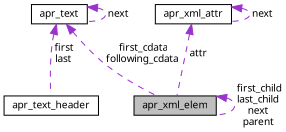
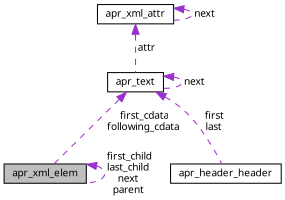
  digraph {
    fontname="Noto Sans"
    node [color=black fillcolor=white fontname="Noto Sans" fontsize=10 shape=record style=filled]
    edge [color=darkorchid3 dir=back fontname="Noto Sans" fontsize=10 labelfontname=Helvetica labelfontsize=10 style=dashed]
    n1 [fillcolor=grey75 fontcolor=black height=0.2 label=apr_xml_elem width=0.4]
-   n2 [height=0.2 label=apr_text_header width=0.4]
+   n2 [height=0.2 label=apr_header_header width=0.4]
    n3 [height=0.2 label=apr_text width=0.4]
    n4 [height=0.2 label=apr_xml_attr width=0.4]
    n1 -> n1 [label=" first_child\nlast_child\nnext\nparent"]
    n3 -> n1 [label=" first_cdata\nfollowing_cdata"]
    n3 -> n2 [label=" first\nlast"]
    n3 -> n3 [label=" next"]
-   n4 -> n1 [label=" attr"]
+   n4 -> n3 [label=" attr"]
    n4 -> n4 [label=" next"]
  }
